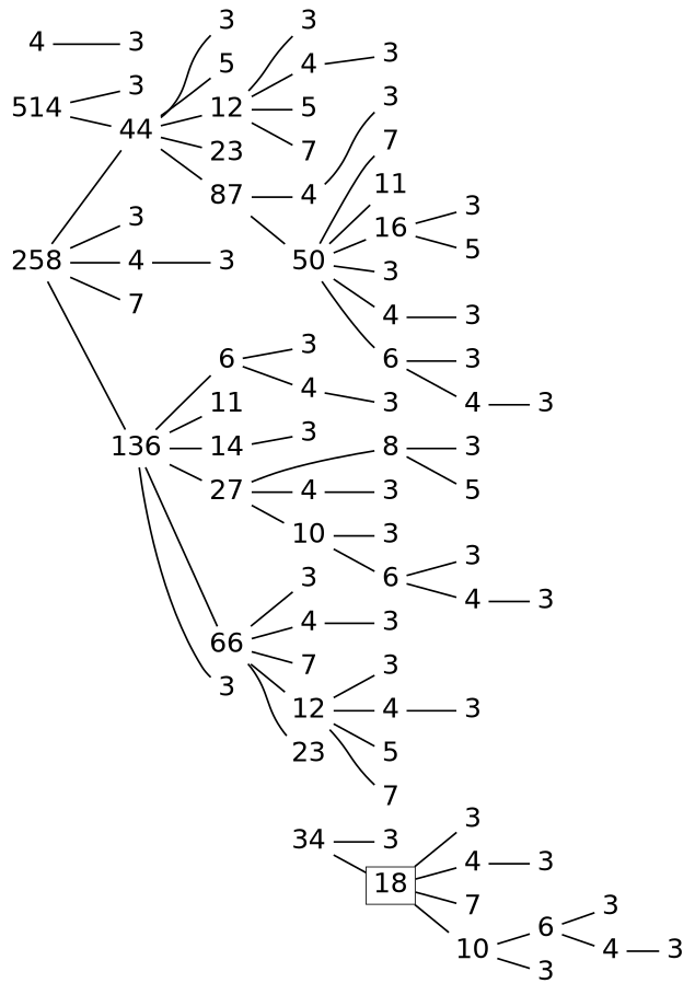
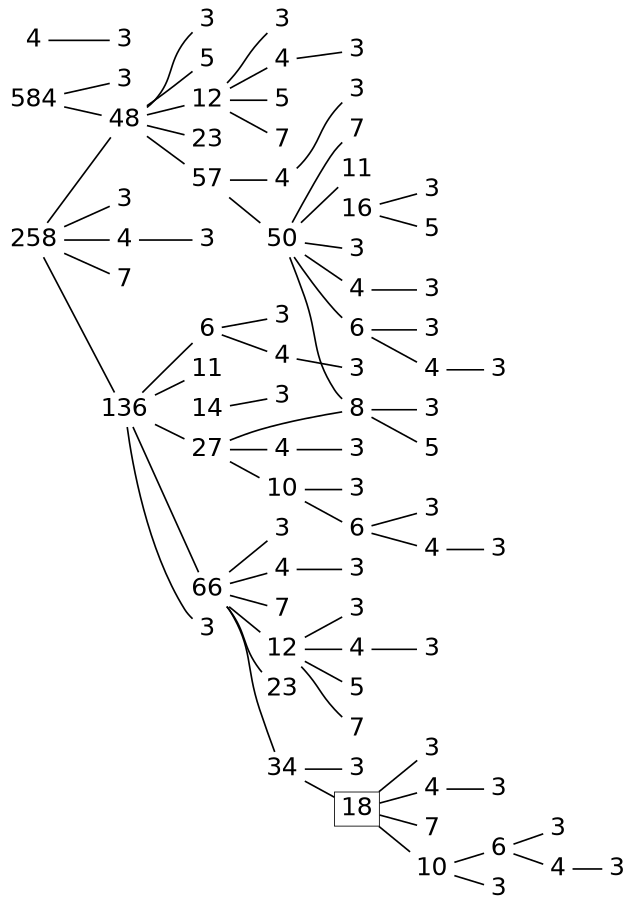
  digraph {
    nodesep=0.1
    rankdir=LR
    node [fontname=Helvetica fontsize=30 shape=plaintext]
    edge [dir=none style=bold]
-   n1 [height=0.25 label=514 width=0.25]
+   n1 [height=0.25 label=584 width=0.25]
    n2 [height=0.25 label=3 width=0.25]
-   n3 [height=0.25 label=44 width=0.25]
+   n3 [height=0.25 label=48 width=0.25]
    n4 [height=0.25 label=258 width=0.25]
    n5 [height=0.25 label=3 width=0.25]
    n6 [height=0.25 label=4 width=0.25]
    n7 [height=0.25 label=7 width=0.25]
    n8 [height=0.25 label=136 width=0.25]
    n9 [height=0.25 label=3 width=0.25]
-   n10 [height=0.25 label=87 width=0.25]
+   n10 [height=0.25 label=57 width=0.25]
    n11 [height=0.25 label=3 width=0.25]
    n12 [height=0.25 label=5 width=0.25]
    n13 [height=0.25 label=12 width=0.25]
    n14 [height=0.25 label=23 width=0.25]
    n15 [height=0.25 label=4 width=0.25]
    n16 [height=0.25 label=50 width=0.25]
    n17 [height=0.25 label=3 width=0.25]
    n18 [height=0.25 label=6 width=0.25]
    n19 [height=0.25 label=11 width=0.25]
    n20 [height=0.25 label=14 width=0.25]
    n21 [height=0.25 label=27 width=0.25]
    n22 [height=0.25 label=66 width=0.25]
    n23 [height=0.25 label=3 width=0.25]
    n24 [height=0.25 label=4 width=0.25]
    n25 [height=0.25 label=5 width=0.25]
    n26 [height=0.25 label=7 width=0.25]
    n27 [height=0.25 label=3 width=0.25]
    n28 [height=0.25 label=3 width=0.25]
    n29 [height=0.25 label=3 width=0.25]
    n30 [height=0.25 label=4 width=0.25]
    n31 [height=0.25 label=6 width=0.25]
    n32 [height=0.25 label=7 width=0.25]
    n33 [height=0.25 label=11 width=0.25]
    n34 [height=0.25 label=16 width=0.25]
    n35 [height=0.25 label=3 width=0.25]
    n36 [height=0.25 label=3 width=0.25]
    n37 [height=0.25 label=4 width=0.25]
    n38 [height=0.25 label=3 width=0.25]
    n39 [height=0.25 label=5 width=0.25]
    n40 [height=0.25 label=3 width=0.25]
    n41 [height=0.25 label=4 width=0.25]
    n42 [height=0.25 label=3 width=0.25]
    n43 [height=0.25 label=3 width=0.25]
    n44 [height=0.25 label=4 width=0.25]
    n45 [height=0.25 label=3 width=0.25]
    n46 [height=0.25 label=8 width=0.25]
    n47 [height=0.25 label=4 width=0.25]
    n48 [height=0.25 label=10 width=0.25]
    n49 [height=0.25 label=3 width=0.25]
    n50 [height=0.25 label=4 width=0.25]
    n51 [height=0.25 label=7 width=0.25]
    n52 [height=0.25 label=12 width=0.25]
    n53 [height=0.25 label=23 width=0.25]
    n54 [height=0.25 label=34 width=0.25]
    n55 [height=0.25 label=3 width=0.25]
    n56 [height=0.25 label=3 width=0.25]
    n57 [height=0.25 label=5 width=0.25]
    n58 [height=0.25 label=3 width=0.25]
    n59 [height=0.25 label=3 width=0.25]
    n60 [height=0.25 label=6 width=0.25]
    n61 [height=0.25 label=3 width=0.25]
    n62 [height=0.25 label=4 width=0.25]
    n63 [height=0.25 label=3 width=0.25]
    n64 [height=0.25 label=3 width=0.25]
    n65 [height=0.25 label=3 width=0.25]
    n66 [height=0.25 label=4 width=0.25]
    n67 [height=0.25 label=5 width=0.25]
    n68 [height=0.25 label=7 width=0.25]
    n69 [height=0.25 label=3 width=0.25]
    n70 [height=0.25 label=18 shape=box width=0.25]
    n71 [height=0.25 label=3 width=0.25]
    n72 [height=0.25 label=3 width=0.25]
    n73 [height=0.25 label=4 width=0.25]
    n74 [height=0.25 label=7 width=0.25]
    n75 [height=0.25 label=10 width=0.25]
    n76 [height=0.25 label=3 width=0.25]
    n77 [height=0.25 label=3 width=0.25]
    n78 [height=0.25 label=6 width=0.25]
    n79 [height=0.25 label=3 width=0.25]
    n80 [height=0.25 label=4 width=0.25]
    n81 [height=0.25 label=3 width=0.25]
    n1 -> n2
    n1 -> n3
    n3 -> n10
    n3 -> n11
    n3 -> n12
    n3 -> n13
    n3 -> n14
    n4 -> n3
    n4 -> n5
    n4 -> n6
    n4 -> n7
    n4 -> n8
    n6 -> n9
    n8 -> n17
    n8 -> n18
    n8 -> n19
-   n8 -> n20
    n8 -> n21
    n8 -> n22
    n10 -> n15
    n10 -> n16
    n13 -> n23
    n13 -> n24
    n13 -> n25
    n13 -> n26
    n15 -> n28
    n16 -> n29
    n16 -> n30
    n16 -> n31
    n16 -> n32
    n16 -> n33
-   n16 -> n34
+   n16 -> n46
    n18 -> n43
    n18 -> n44
    n20 -> n45
    n21 -> n46
    n21 -> n47
    n21 -> n48
    n22 -> n49
    n22 -> n50
    n22 -> n51
    n22 -> n52
    n22 -> n53
+   n22 -> n54
    n24 -> n27
    n30 -> n35
    n31 -> n36
    n31 -> n37
    n34 -> n38
    n34 -> n39
    n37 -> n40
    n41 -> n42
    n44 -> n55
    n46 -> n56
    n46 -> n57
    n47 -> n58
    n48 -> n59
    n48 -> n60
    n50 -> n64
    n52 -> n65
    n52 -> n66
    n52 -> n67
    n52 -> n68
    n54 -> n69
    n54 -> n70
    n60 -> n61
    n60 -> n62
    n62 -> n63
    n66 -> n71
    n70 -> n72
    n70 -> n73
    n70 -> n74
    n70 -> n75
    n73 -> n76
    n75 -> n77
    n75 -> n78
    n78 -> n79
    n78 -> n80
    n80 -> n81
  }
